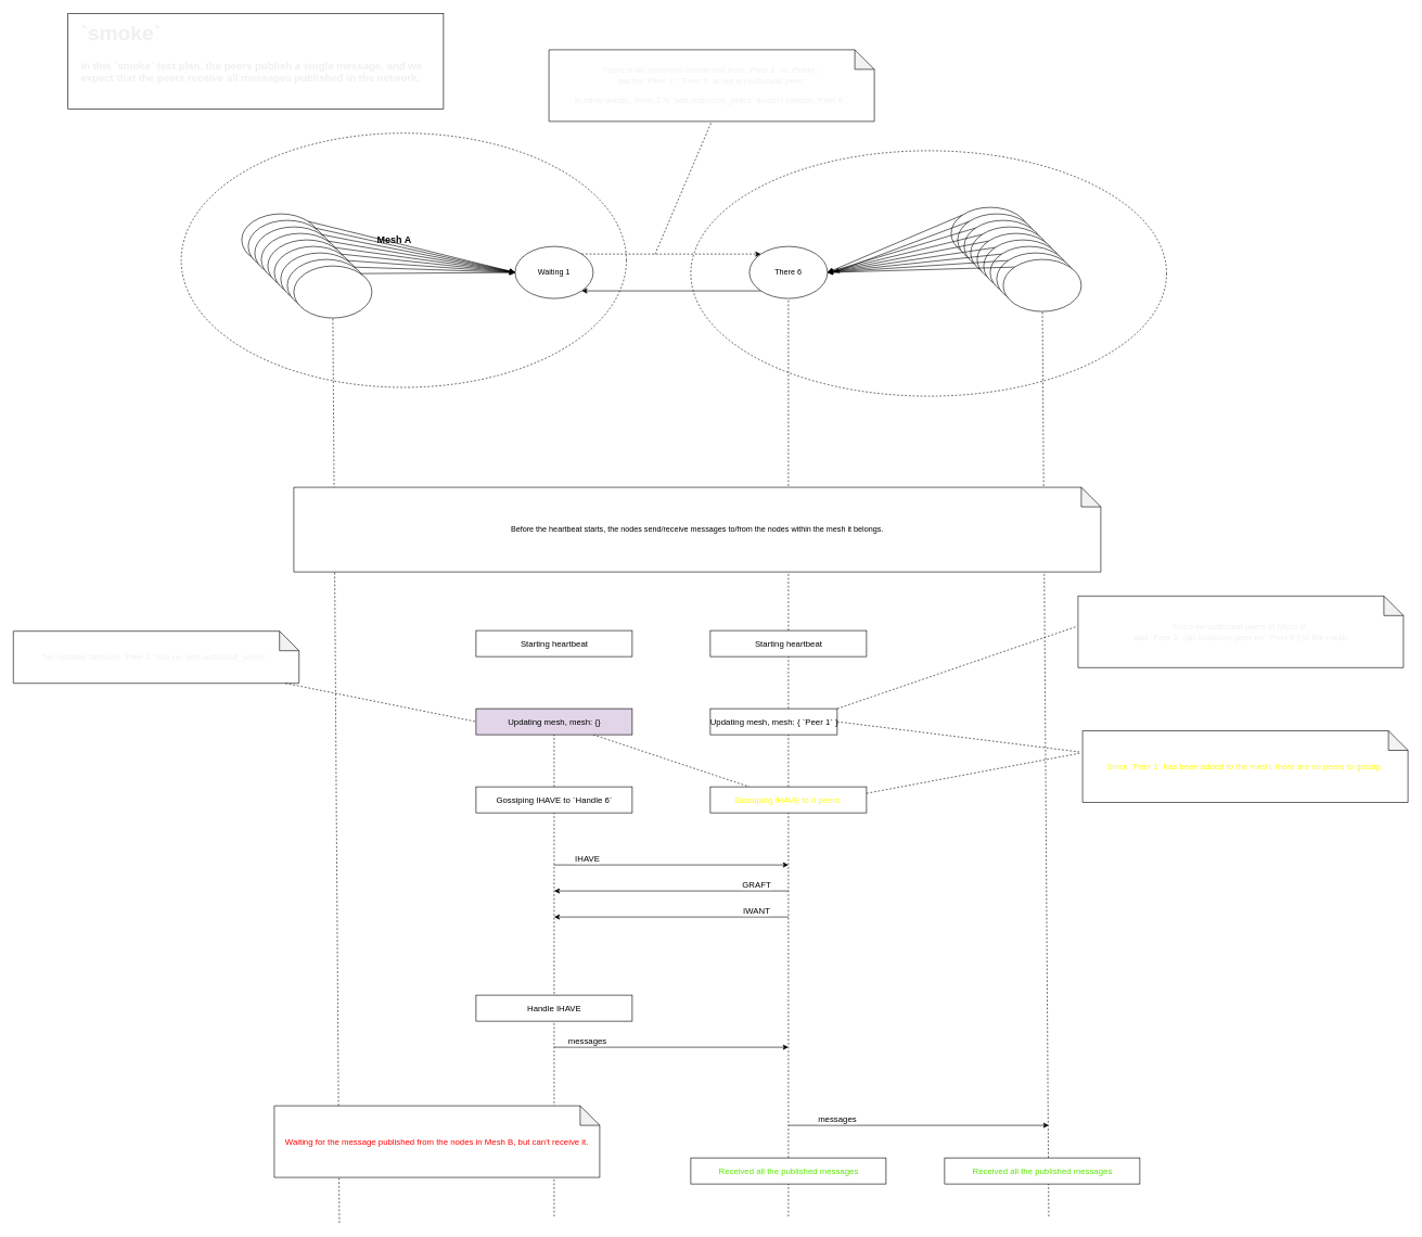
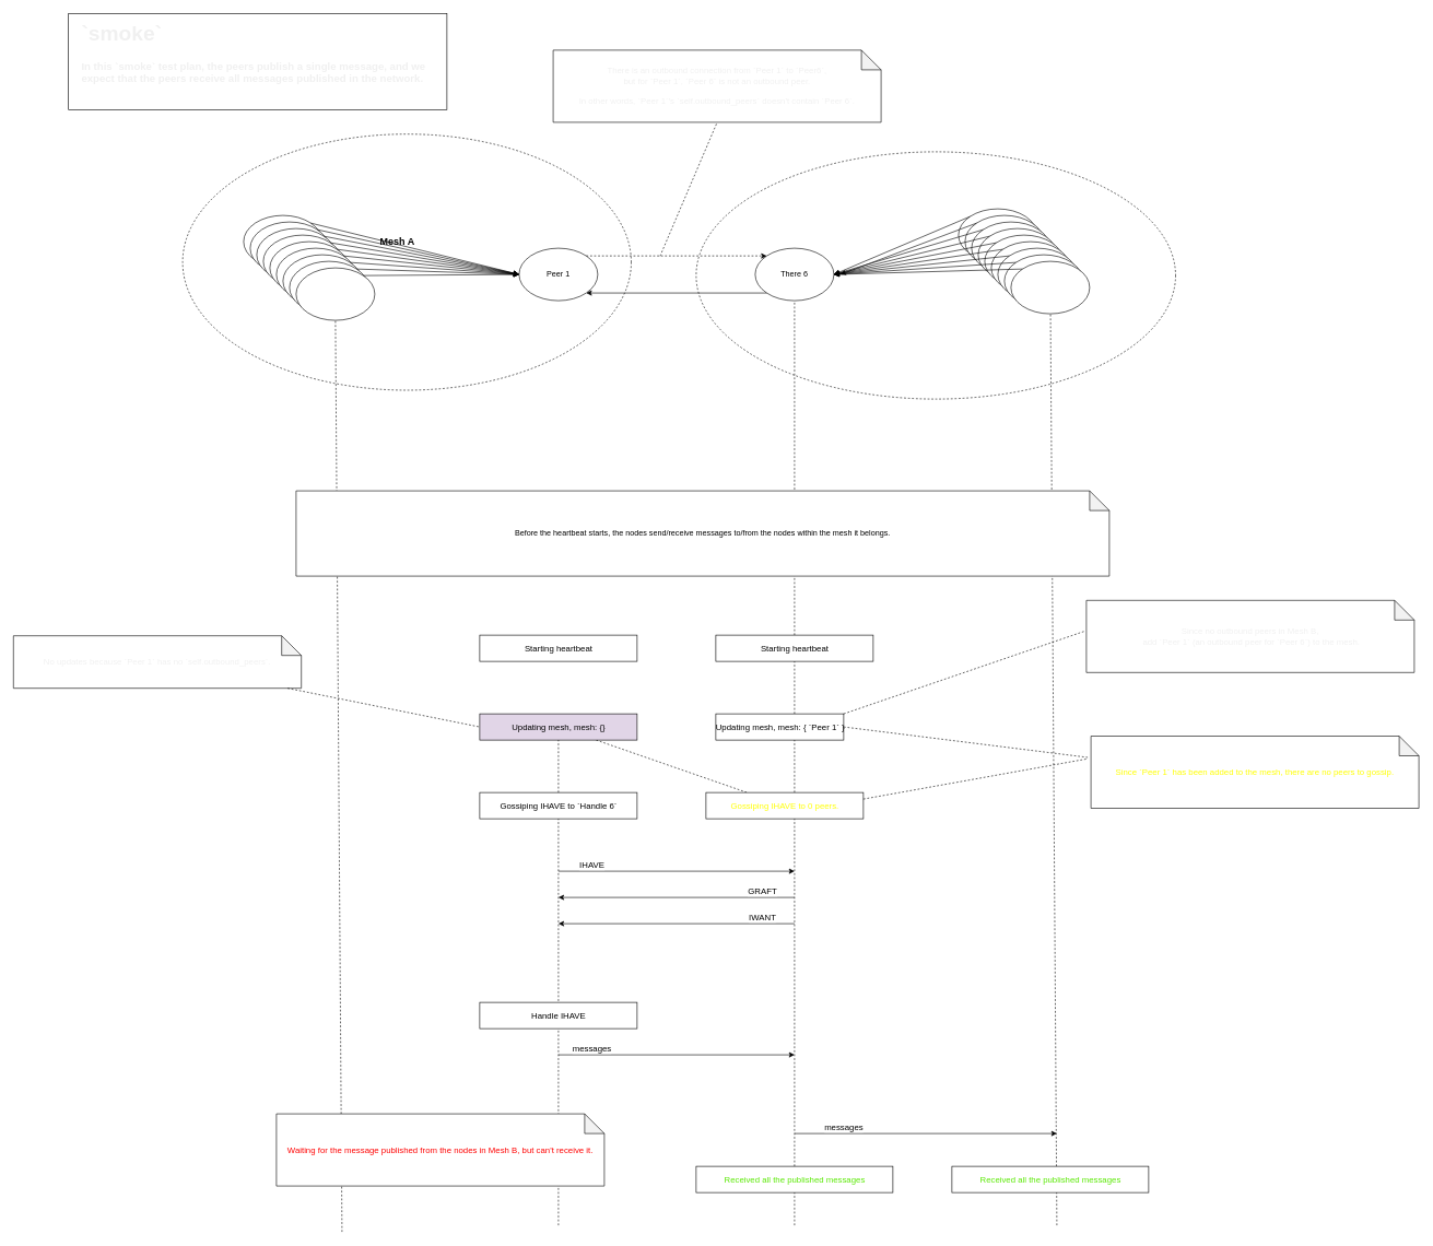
  <mxCell id="0" />
  <mxCell id="1" parent="0" />
  <mxCell id="2" value="" style="ellipse;whiteSpace=wrap;html=1;dashed=1;" parent="1" vertex="1"><mxGeometry x="1061" y="231" width="731" height="377" as="geometry" /></mxCell>
  <mxCell id="3" value="" style="ellipse;whiteSpace=wrap;html=1;dashed=1;" parent="1" vertex="1"><mxGeometry x="278" y="204" width="684" height="390.5" as="geometry" /></mxCell>
  <mxCell id="4" value="" style="endArrow=none;dashed=1;html=1;fontSize=12;startArrow=none;" parent="1" source="23" target="27" edge="1"><mxGeometry width="50" height="50" relative="1" as="geometry"><mxPoint x="841" y="1628" as="sourcePoint" /><mxPoint x="841" y="719" as="targetPoint" /></mxGeometry></mxCell>
  <mxCell id="5" value="" style="endArrow=none;dashed=1;html=1;fontSize=12;" parent="1" target="16" edge="1"><mxGeometry width="50" height="50" relative="1" as="geometry"><mxPoint x="1211" y="1868" as="sourcePoint" /><mxPoint x="1131" y="858" as="targetPoint" /></mxGeometry></mxCell>
  <mxCell id="6" value="" style="endArrow=classic;html=1;" parent="1" edge="1"><mxGeometry width="50" height="50" relative="1" as="geometry"><mxPoint x="1211" y="1408" as="sourcePoint" /><mxPoint x="851" y="1408" as="targetPoint" /></mxGeometry></mxCell>
  <mxCell id="7" value="IWANT" style="edgeLabel;html=1;align=center;verticalAlign=middle;resizable=0;points=[];fontSize=13;" parent="6" vertex="1" connectable="0"><mxGeometry x="-0.217" y="-2" relative="1" as="geometry"><mxPoint x="91" y="-8" as="offset" /></mxGeometry></mxCell>
  <mxCell id="8" value="" style="endArrow=classic;html=1;" parent="1" edge="1"><mxGeometry width="50" height="50" relative="1" as="geometry"><mxPoint x="851" y="1608" as="sourcePoint" /><mxPoint x="1211" y="1608" as="targetPoint" /></mxGeometry></mxCell>
  <mxCell id="9" value="messages" style="edgeLabel;html=1;align=center;verticalAlign=middle;resizable=0;points=[];fontSize=13;" parent="8" vertex="1" connectable="0"><mxGeometry x="0.211" y="2" relative="1" as="geometry"><mxPoint x="-168" y="-8" as="offset" /></mxGeometry></mxCell>
  <mxCell id="10" value="Starting heartbeat" style="html=1;dashed=0;whitespace=wrap;fontSize=13;" parent="1" vertex="1"><mxGeometry x="731" y="968" width="240" height="40" as="geometry" /></mxCell>
  <mxCell id="11" value="" style="endArrow=classic;html=1;" parent="1" edge="1"><mxGeometry width="50" height="50" relative="1" as="geometry"><mxPoint x="851" y="1328" as="sourcePoint" /><mxPoint x="1211" y="1328" as="targetPoint" /></mxGeometry></mxCell>
  <mxCell id="12" value="IHAVE" style="edgeLabel;html=1;align=center;verticalAlign=middle;resizable=0;points=[];fontSize=13;" parent="11" vertex="1" connectable="0"><mxGeometry x="0.211" y="2" relative="1" as="geometry"><mxPoint x="-168" y="-8" as="offset" /></mxGeometry></mxCell>
  <mxCell id="13" value="" style="endArrow=classic;html=1;" parent="1" edge="1"><mxGeometry width="50" height="50" relative="1" as="geometry"><mxPoint x="1211" y="1368" as="sourcePoint" /><mxPoint x="851" y="1368" as="targetPoint" /></mxGeometry></mxCell>
  <mxCell id="14" value="GRAFT" style="edgeLabel;html=1;align=center;verticalAlign=middle;resizable=0;points=[];fontSize=13;" parent="13" vertex="1" connectable="0"><mxGeometry x="-0.217" y="-2" relative="1" as="geometry"><mxPoint x="91" y="-8" as="offset" /></mxGeometry></mxCell>
- <mxCell id="15" value="Waiting 1" style="ellipse;whiteSpace=wrap;html=1;" parent="1" vertex="1"><mxGeometry x="791" y="378" width="120" height="80" as="geometry" /></mxCell>
+ <mxCell id="15" value="Peer 1" style="ellipse;whiteSpace=wrap;html=1;" parent="1" vertex="1"><mxGeometry x="791" y="378" width="120" height="80" as="geometry" /></mxCell>
  <mxCell id="16" value="There 6" style="ellipse;whiteSpace=wrap;html=1;" parent="1" vertex="1"><mxGeometry x="1151" y="378" width="120" height="80" as="geometry" /></mxCell>
  <mxCell id="17" value="" style="ellipse;whiteSpace=wrap;html=1;" parent="1" vertex="1"><mxGeometry x="371" y="328" width="120" height="80" as="geometry" /></mxCell>
  <mxCell id="18" value="" style="endArrow=classic;html=1;entryX=0;entryY=0;entryDx=0;entryDy=0;exitX=1;exitY=0;exitDx=0;exitDy=0;dashed=1;" parent="1" source="15" target="16" edge="1"><mxGeometry width="50" height="50" relative="1" as="geometry"><mxPoint x="1021" y="558" as="sourcePoint" /><mxPoint x="1071" y="508" as="targetPoint" /></mxGeometry></mxCell>
  <mxCell id="19" value="" style="endArrow=classic;html=1;entryX=1;entryY=1;entryDx=0;entryDy=0;exitX=0;exitY=1;exitDx=0;exitDy=0;" parent="1" source="16" target="15" edge="1"><mxGeometry width="50" height="50" relative="1" as="geometry"><mxPoint x="903.426" y="399.716" as="sourcePoint" /><mxPoint x="1158.574" y="399.716" as="targetPoint" /></mxGeometry></mxCell>
  <mxCell id="20" value="" style="ellipse;whiteSpace=wrap;html=1;" parent="1" vertex="1"><mxGeometry x="1461" y="318" width="120" height="80" as="geometry" /></mxCell>
  <mxCell id="21" value="Mesh A" style="text;html=1;align=center;verticalAlign=middle;resizable=0;points=[];autosize=1;strokeColor=none;fillColor=none;fontSize=15;fontStyle=1" parent="1" vertex="1"><mxGeometry x="570" y="357" width="70" height="20" as="geometry" /></mxCell>
  <mxCell id="22" value="Starting heartbeat" style="html=1;dashed=0;whitespace=wrap;fontSize=13;" parent="1" vertex="1"><mxGeometry x="1091" y="968" width="240" height="40" as="geometry" /></mxCell>
  <mxCell id="23" value="Updating mesh, mesh: {}" style="html=1;dashed=0;whitespace=wrap;fontSize=13;fillColor=#e1d5e7;" parent="1" vertex="1"><mxGeometry x="731" y="1088" width="240" height="40" as="geometry" /></mxCell>
  <mxCell id="24" value="" style="endArrow=none;dashed=1;html=1;fontSize=12;entryX=0.5;entryY=1;entryDx=0;entryDy=0;" parent="1" target="23" edge="1"><mxGeometry width="50" height="50" relative="1" as="geometry"><mxPoint x="851" y="1868" as="sourcePoint" /><mxPoint x="851" y="1148" as="targetPoint" /></mxGeometry></mxCell>
  <mxCell id="25" value="Updating mesh, mesh: { `Peer 1` }" style="html=1;dashed=0;whitespace=wrap;fontSize=13;" parent="1" vertex="1"><mxGeometry x="1091" y="1088" width="195" height="40" as="geometry" /></mxCell>
  <mxCell id="26" value="Gossiping IHAVE to `Handle 6`" style="html=1;dashed=0;whitespace=wrap;fontSize=13;" parent="1" vertex="1"><mxGeometry x="731" y="1208" width="240" height="40" as="geometry" /></mxCell>
- <mxCell id="27" value="&lt;font&gt;Gossiping IHAVE to 0 peers.&lt;/font&gt;" style="html=1;dashed=0;whitespace=wrap;fontSize=13;fontColor=#FFFF00;" parent="1" vertex="1"><mxGeometry x="1091" y="1208" width="240" height="40" as="geometry" /></mxCell>
+ <mxCell id="27" value="&lt;font&gt;Gossiping IHAVE to 0 peers.&lt;/font&gt;" style="html=1;dashed=0;whitespace=wrap;fontSize=13;fontColor=#FFFF00;" parent="1" vertex="1"><mxGeometry x="1076" y="1208" width="240" height="40" as="geometry" /></mxCell>
  <mxCell id="28" value="Handle IHAVE" style="html=1;dashed=0;whitespace=wrap;fontSize=13;" parent="1" vertex="1"><mxGeometry x="731" y="1528" width="240" height="40" as="geometry" /></mxCell>
  <mxCell id="29" value="" style="ellipse;whiteSpace=wrap;html=1;" parent="1" vertex="1"><mxGeometry x="381" y="338" width="120" height="80" as="geometry" /></mxCell>
  <mxCell id="30" value="" style="ellipse;whiteSpace=wrap;html=1;" parent="1" vertex="1"><mxGeometry x="391" y="348" width="120" height="80" as="geometry" /></mxCell>
  <mxCell id="31" value="" style="ellipse;whiteSpace=wrap;html=1;" parent="1" vertex="1"><mxGeometry x="401" y="358" width="120" height="80" as="geometry" /></mxCell>
  <mxCell id="32" value="" style="ellipse;whiteSpace=wrap;html=1;" parent="1" vertex="1"><mxGeometry x="411" y="368" width="120" height="80" as="geometry" /></mxCell>
  <mxCell id="33" value="" style="ellipse;whiteSpace=wrap;html=1;" parent="1" vertex="1"><mxGeometry x="421" y="378" width="120" height="80" as="geometry" /></mxCell>
  <mxCell id="34" value="" style="ellipse;whiteSpace=wrap;html=1;" parent="1" vertex="1"><mxGeometry x="431" y="388" width="120" height="80" as="geometry" /></mxCell>
  <mxCell id="35" value="" style="ellipse;whiteSpace=wrap;html=1;" parent="1" vertex="1"><mxGeometry x="441" y="398" width="120" height="80" as="geometry" /></mxCell>
  <mxCell id="36" value="" style="ellipse;whiteSpace=wrap;html=1;" parent="1" vertex="1"><mxGeometry x="451" y="408" width="120" height="80" as="geometry" /></mxCell>
  <mxCell id="37" value="" style="endArrow=classic;html=1;entryX=0;entryY=0.5;entryDx=0;entryDy=0;exitX=1;exitY=0;exitDx=0;exitDy=0;" parent="1" source="17" target="15" edge="1"><mxGeometry width="50" height="50" relative="1" as="geometry"><mxPoint x="468.426" y="327.996" as="sourcePoint" /><mxPoint x="743.574" y="327.996" as="targetPoint" /></mxGeometry></mxCell>
  <mxCell id="38" value="" style="endArrow=classic;html=1;exitX=1;exitY=0;exitDx=0;exitDy=0;" parent="1" edge="1"><mxGeometry width="50" height="50" relative="1" as="geometry"><mxPoint x="483.426" y="349.716" as="sourcePoint" /><mxPoint x="791" y="418" as="targetPoint" /></mxGeometry></mxCell>
  <mxCell id="39" value="" style="endArrow=classic;html=1;entryX=0;entryY=0.5;entryDx=0;entryDy=0;exitX=1;exitY=0;exitDx=0;exitDy=0;" parent="1" target="15" edge="1"><mxGeometry width="50" height="50" relative="1" as="geometry"><mxPoint x="493.426" y="359.716" as="sourcePoint" /><mxPoint x="811" y="438" as="targetPoint" /></mxGeometry></mxCell>
  <mxCell id="40" value="" style="endArrow=classic;html=1;entryX=0;entryY=0.5;entryDx=0;entryDy=0;exitX=1;exitY=0;exitDx=0;exitDy=0;" parent="1" target="15" edge="1"><mxGeometry width="50" height="50" relative="1" as="geometry"><mxPoint x="503.426" y="369.716" as="sourcePoint" /><mxPoint x="821" y="448" as="targetPoint" /></mxGeometry></mxCell>
  <mxCell id="41" value="" style="endArrow=classic;html=1;exitX=1;exitY=0;exitDx=0;exitDy=0;" parent="1" edge="1"><mxGeometry width="50" height="50" relative="1" as="geometry"><mxPoint x="513.426" y="379.716" as="sourcePoint" /><mxPoint x="791" y="418" as="targetPoint" /></mxGeometry></mxCell>
  <mxCell id="42" value="" style="endArrow=classic;html=1;entryX=0;entryY=0.5;entryDx=0;entryDy=0;exitX=1;exitY=0;exitDx=0;exitDy=0;" parent="1" target="15" edge="1"><mxGeometry width="50" height="50" relative="1" as="geometry"><mxPoint x="523.426" y="389.716" as="sourcePoint" /><mxPoint x="841" y="468" as="targetPoint" /></mxGeometry></mxCell>
  <mxCell id="43" value="" style="endArrow=classic;html=1;entryX=0;entryY=0.5;entryDx=0;entryDy=0;exitX=1;exitY=0;exitDx=0;exitDy=0;" parent="1" target="15" edge="1"><mxGeometry width="50" height="50" relative="1" as="geometry"><mxPoint x="533.426" y="399.716" as="sourcePoint" /><mxPoint x="851" y="478" as="targetPoint" /></mxGeometry></mxCell>
  <mxCell id="44" value="" style="endArrow=classic;html=1;entryX=0;entryY=0.5;entryDx=0;entryDy=0;exitX=1;exitY=0;exitDx=0;exitDy=0;" parent="1" target="15" edge="1"><mxGeometry width="50" height="50" relative="1" as="geometry"><mxPoint x="543.426" y="409.716" as="sourcePoint" /><mxPoint x="861" y="488" as="targetPoint" /></mxGeometry></mxCell>
  <mxCell id="45" value="" style="endArrow=classic;html=1;entryX=0;entryY=0.5;entryDx=0;entryDy=0;exitX=1;exitY=0;exitDx=0;exitDy=0;" parent="1" target="15" edge="1"><mxGeometry width="50" height="50" relative="1" as="geometry"><mxPoint x="553.426" y="419.716" as="sourcePoint" /><mxPoint x="871" y="498" as="targetPoint" /></mxGeometry></mxCell>
  <mxCell id="46" value="" style="ellipse;whiteSpace=wrap;html=1;" parent="1" vertex="1"><mxGeometry x="1471" y="328" width="120" height="80" as="geometry" /></mxCell>
  <mxCell id="47" value="" style="ellipse;whiteSpace=wrap;html=1;" parent="1" vertex="1"><mxGeometry x="1481" y="338" width="120" height="80" as="geometry" /></mxCell>
  <mxCell id="48" value="" style="ellipse;whiteSpace=wrap;html=1;" parent="1" vertex="1"><mxGeometry x="1491" y="348" width="120" height="80" as="geometry" /></mxCell>
  <mxCell id="49" value="" style="ellipse;whiteSpace=wrap;html=1;" parent="1" vertex="1"><mxGeometry x="1501" y="358" width="120" height="80" as="geometry" /></mxCell>
  <mxCell id="50" value="" style="ellipse;whiteSpace=wrap;html=1;" parent="1" vertex="1"><mxGeometry x="1511" y="368" width="120" height="80" as="geometry" /></mxCell>
  <mxCell id="51" value="" style="ellipse;whiteSpace=wrap;html=1;" parent="1" vertex="1"><mxGeometry x="1521" y="378" width="120" height="80" as="geometry" /></mxCell>
  <mxCell id="52" value="" style="ellipse;whiteSpace=wrap;html=1;" parent="1" vertex="1"><mxGeometry x="1531" y="388" width="120" height="80" as="geometry" /></mxCell>
  <mxCell id="53" value="" style="ellipse;whiteSpace=wrap;html=1;" parent="1" vertex="1"><mxGeometry x="1541" y="398" width="120" height="80" as="geometry" /></mxCell>
  <mxCell id="54" value="" style="endArrow=classic;html=1;entryX=1;entryY=0.5;entryDx=0;entryDy=0;exitX=0;exitY=0;exitDx=0;exitDy=0;" parent="1" source="20" target="16" edge="1"><mxGeometry width="50" height="50" relative="1" as="geometry"><mxPoint x="903.426" y="399.716" as="sourcePoint" /><mxPoint x="1178.574" y="399.716" as="targetPoint" /></mxGeometry></mxCell>
  <mxCell id="55" value="" style="endArrow=classic;html=1;exitX=0;exitY=0;exitDx=0;exitDy=0;" parent="1" edge="1"><mxGeometry width="50" height="50" relative="1" as="geometry"><mxPoint x="1488.574" y="339.716" as="sourcePoint" /><mxPoint x="1281" y="418" as="targetPoint" /></mxGeometry></mxCell>
  <mxCell id="56" value="" style="endArrow=classic;html=1;exitX=0;exitY=0;exitDx=0;exitDy=0;" parent="1" edge="1"><mxGeometry width="50" height="50" relative="1" as="geometry"><mxPoint x="1498.574" y="349.716" as="sourcePoint" /><mxPoint x="1271" y="418" as="targetPoint" /></mxGeometry></mxCell>
  <mxCell id="57" value="" style="endArrow=classic;html=1;exitX=0;exitY=0;exitDx=0;exitDy=0;" parent="1" edge="1"><mxGeometry width="50" height="50" relative="1" as="geometry"><mxPoint x="1508.574" y="359.716" as="sourcePoint" /><mxPoint x="1271" y="418" as="targetPoint" /></mxGeometry></mxCell>
  <mxCell id="58" value="" style="endArrow=classic;html=1;entryX=1;entryY=0.5;entryDx=0;entryDy=0;exitX=0;exitY=0;exitDx=0;exitDy=0;" parent="1" target="16" edge="1"><mxGeometry width="50" height="50" relative="1" as="geometry"><mxPoint x="1518.574" y="369.716" as="sourcePoint" /><mxPoint x="1311" y="458" as="targetPoint" /></mxGeometry></mxCell>
  <mxCell id="59" value="" style="endArrow=classic;html=1;exitX=0;exitY=0;exitDx=0;exitDy=0;" parent="1" edge="1"><mxGeometry width="50" height="50" relative="1" as="geometry"><mxPoint x="1528.574" y="379.716" as="sourcePoint" /><mxPoint x="1271" y="418" as="targetPoint" /></mxGeometry></mxCell>
  <mxCell id="60" value="" style="endArrow=classic;html=1;exitX=0;exitY=0;exitDx=0;exitDy=0;" parent="1" edge="1"><mxGeometry width="50" height="50" relative="1" as="geometry"><mxPoint x="1538.574" y="389.716" as="sourcePoint" /><mxPoint x="1271" y="418" as="targetPoint" /></mxGeometry></mxCell>
  <mxCell id="61" value="" style="endArrow=classic;html=1;entryX=1;entryY=0.5;entryDx=0;entryDy=0;exitX=0;exitY=0;exitDx=0;exitDy=0;" parent="1" target="16" edge="1"><mxGeometry width="50" height="50" relative="1" as="geometry"><mxPoint x="1548.574" y="399.716" as="sourcePoint" /><mxPoint x="1341" y="488" as="targetPoint" /></mxGeometry></mxCell>
  <mxCell id="62" value="" style="endArrow=classic;html=1;exitX=0;exitY=0;exitDx=0;exitDy=0;" parent="1" edge="1"><mxGeometry width="50" height="50" relative="1" as="geometry"><mxPoint x="1558.574" y="409.716" as="sourcePoint" /><mxPoint x="1271" y="418" as="targetPoint" /></mxGeometry></mxCell>
  <mxCell id="63" value="" style="endArrow=none;dashed=1;html=1;fontSize=12;" parent="1" target="53" edge="1"><mxGeometry width="50" height="50" relative="1" as="geometry"><mxPoint x="1611" y="1868" as="sourcePoint" /><mxPoint x="1701" y="668" as="targetPoint" /></mxGeometry></mxCell>
  <mxCell id="64" value="" style="endArrow=classic;html=1;" parent="1" edge="1"><mxGeometry width="50" height="50" relative="1" as="geometry"><mxPoint x="1211" y="1728" as="sourcePoint" /><mxPoint x="1611" y="1728" as="targetPoint" /></mxGeometry></mxCell>
  <mxCell id="65" value="messages" style="edgeLabel;html=1;align=center;verticalAlign=middle;resizable=0;points=[];fontSize=13;" parent="64" vertex="1" connectable="0"><mxGeometry x="0.211" y="2" relative="1" as="geometry"><mxPoint x="-168" y="-8" as="offset" /></mxGeometry></mxCell>
  <mxCell id="66" value="" style="endArrow=none;dashed=1;html=1;fontSize=12;" parent="1" edge="1"><mxGeometry width="50" height="50" relative="1" as="geometry"><mxPoint x="521" y="1878" as="sourcePoint" /><mxPoint x="510.996" y="488" as="targetPoint" /></mxGeometry></mxCell>
  <mxCell id="67" value="&lt;font color=&quot;#58e800&quot;&gt;Received all the published messages&lt;/font&gt;" style="html=1;dashed=0;whitespace=wrap;fontSize=13;" parent="1" vertex="1"><mxGeometry x="1061" y="1778" width="300" height="40" as="geometry" /></mxCell>
  <mxCell id="68" value="&lt;font color=&quot;#58e800&quot;&gt;Received all the published messages&lt;/font&gt;" style="html=1;dashed=0;whitespace=wrap;fontSize=13;" parent="1" vertex="1"><mxGeometry x="1451" y="1778" width="300" height="40" as="geometry" /></mxCell>
  <mxCell id="69" value="Waiting for the message published from the nodes in Mesh B, but can't receive it." style="shape=note;whiteSpace=wrap;html=1;backgroundOutline=1;darkOpacity=0.05;fontColor=#FF0000;fontSize=13;" parent="1" vertex="1"><mxGeometry x="421" y="1698" width="500" height="110" as="geometry" /></mxCell>
  <mxCell id="70" value="Before the heartbeat starts, the nodes send/receive messages to/from the nodes within the mesh it belongs." style="shape=note;whiteSpace=wrap;html=1;backgroundOutline=1;darkOpacity=0.05;" parent="1" vertex="1"><mxGeometry x="451" y="748" width="1240" height="130" as="geometry" /></mxCell>
  <mxCell id="71" value="Since `Peer 1` has been added to the mesh, there are no peers to gossip." style="shape=note;whiteSpace=wrap;html=1;backgroundOutline=1;darkOpacity=0.05;fontColor=#FFFF00;fontSize=13;" parent="1" vertex="1"><mxGeometry x="1663" y="1122" width="500" height="110" as="geometry" /></mxCell>
  <mxCell id="72" value="" style="endArrow=none;dashed=1;html=1;fontSize=15;fontColor=#F0F0F0;entryX=-0.01;entryY=0.295;entryDx=0;entryDy=0;entryPerimeter=0;exitX=1;exitY=0.5;exitDx=0;exitDy=0;" parent="1" source="25" target="71" edge="1"><mxGeometry width="50" height="50" relative="1" as="geometry"><mxPoint x="1391" y="1188" as="sourcePoint" /><mxPoint x="1441" y="1138" as="targetPoint" /></mxGeometry></mxCell>
  <mxCell id="73" value="" style="endArrow=none;dashed=1;html=1;fontSize=15;fontColor=#F0F0F0;entryX=-0.01;entryY=0.314;entryDx=0;entryDy=0;entryPerimeter=0;exitX=1;exitY=0.25;exitDx=0;exitDy=0;" parent="1" source="27" target="71" edge="1"><mxGeometry width="50" height="50" relative="1" as="geometry"><mxPoint x="1341" y="1118" as="sourcePoint" /><mxPoint x="1666" y="1140.45" as="targetPoint" /></mxGeometry></mxCell>
  <mxCell id="74" value="There is an outbound connection from `Peer 1` to `Peer6`, &lt;br&gt;but for `Peer 1`, `Peer 6` is not an outbound peer.&lt;br&gt;&lt;br&gt;In other words, `Peer 1`'s `self.outbound_peers` doesn't contain `Peer 6`." style="shape=note;whiteSpace=wrap;html=1;backgroundOutline=1;darkOpacity=0.05;fontColor=#F0F0F0;fontSize=13;" parent="1" vertex="1"><mxGeometry x="843" y="76" width="500" height="110" as="geometry" /></mxCell>
  <mxCell id="75" value="" style="endArrow=none;dashed=1;html=1;fontSize=15;fontColor=#F0F0F0;entryX=0.5;entryY=1;entryDx=0;entryDy=0;entryPerimeter=0;" parent="1" target="74" edge="1"><mxGeometry width="50" height="50" relative="1" as="geometry"><mxPoint x="1006" y="390" as="sourcePoint" /><mxPoint x="1686" y="1080.45" as="targetPoint" /></mxGeometry></mxCell>
  <mxCell id="76" value="No updates because `Peer 1` has no `self.outbound_peers`." style="shape=note;whiteSpace=wrap;html=1;backgroundOutline=1;darkOpacity=0.05;fontColor=#F0F0F0;fontSize=13;" parent="1" vertex="1"><mxGeometry x="20" y="969" width="439" height="80" as="geometry" /></mxCell>
  <mxCell id="77" value="" style="endArrow=none;dashed=1;html=1;fontSize=15;fontColor=#F0F0F0;entryX=0;entryY=0.5;entryDx=0;entryDy=0;" parent="1" source="76" target="23" edge="1"><mxGeometry width="50" height="50" relative="1" as="geometry"><mxPoint x="1341" y="1118" as="sourcePoint" /><mxPoint x="1686" y="1080.45" as="targetPoint" /></mxGeometry></mxCell>
  <mxCell id="78" value="Since no outbound peers in Mesh B,&lt;br&gt;&amp;nbsp;add `Peer 1` (an outbound peer for `Peer 6`) to the mesh." style="shape=note;whiteSpace=wrap;html=1;backgroundOutline=1;darkOpacity=0.05;fontColor=#F0F0F0;fontSize=13;" parent="1" vertex="1"><mxGeometry x="1656" y="915" width="500" height="110" as="geometry" /></mxCell>
  <mxCell id="79" value="" style="endArrow=none;dashed=1;html=1;fontSize=15;fontColor=#F0F0F0;entryX=-0.005;entryY=0.427;entryDx=0;entryDy=0;entryPerimeter=0;exitX=1;exitY=0;exitDx=0;exitDy=0;" parent="1" source="25" target="78" edge="1"><mxGeometry width="50" height="50" relative="1" as="geometry"><mxPoint x="1341" y="1118" as="sourcePoint" /><mxPoint x="1686" y="1080.45" as="targetPoint" /></mxGeometry></mxCell>
  <mxCell id="80" value="&lt;h1&gt;`smoke`&lt;/h1&gt;&lt;p&gt;&lt;span style=&quot;font-weight: 700 ; text-align: center&quot;&gt;In this `smoke` test plan, the peers publish a single message, and we expect that the peers receive all messages published in the network.&lt;/span&gt;&lt;br&gt;&lt;/p&gt;" style="text;html=1;strokeColor=default;fillColor=none;spacing=5;spacingTop=-20;whiteSpace=wrap;overflow=hidden;rounded=0;fontSize=16;fontColor=#F0F0F0;spacingLeft=15;" vertex="1" parent="1"><mxGeometry x="104" y="20" width="577" height="147" as="geometry" /></mxCell>
